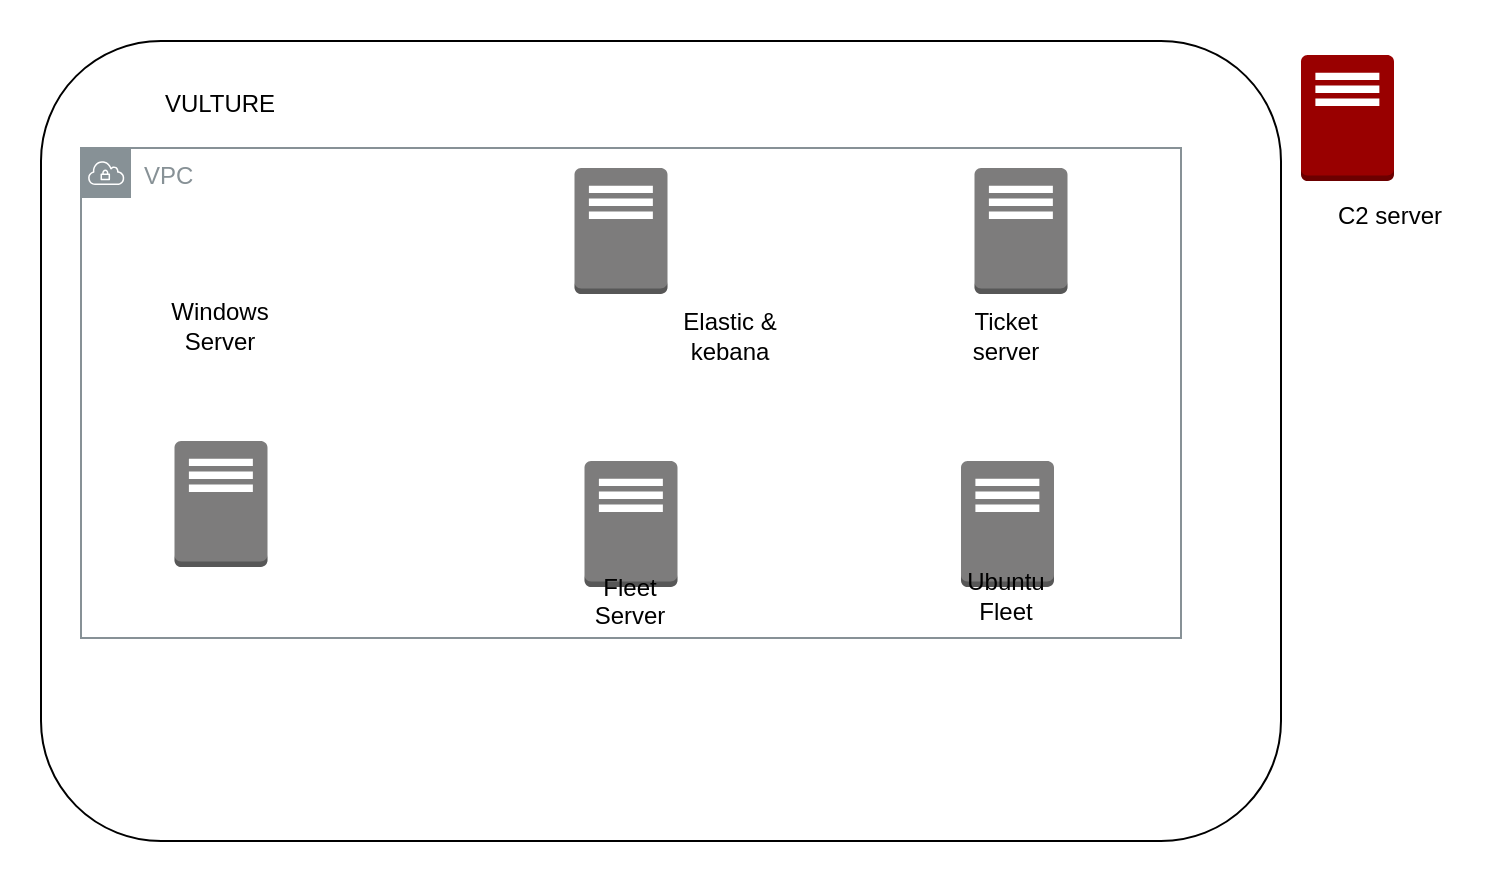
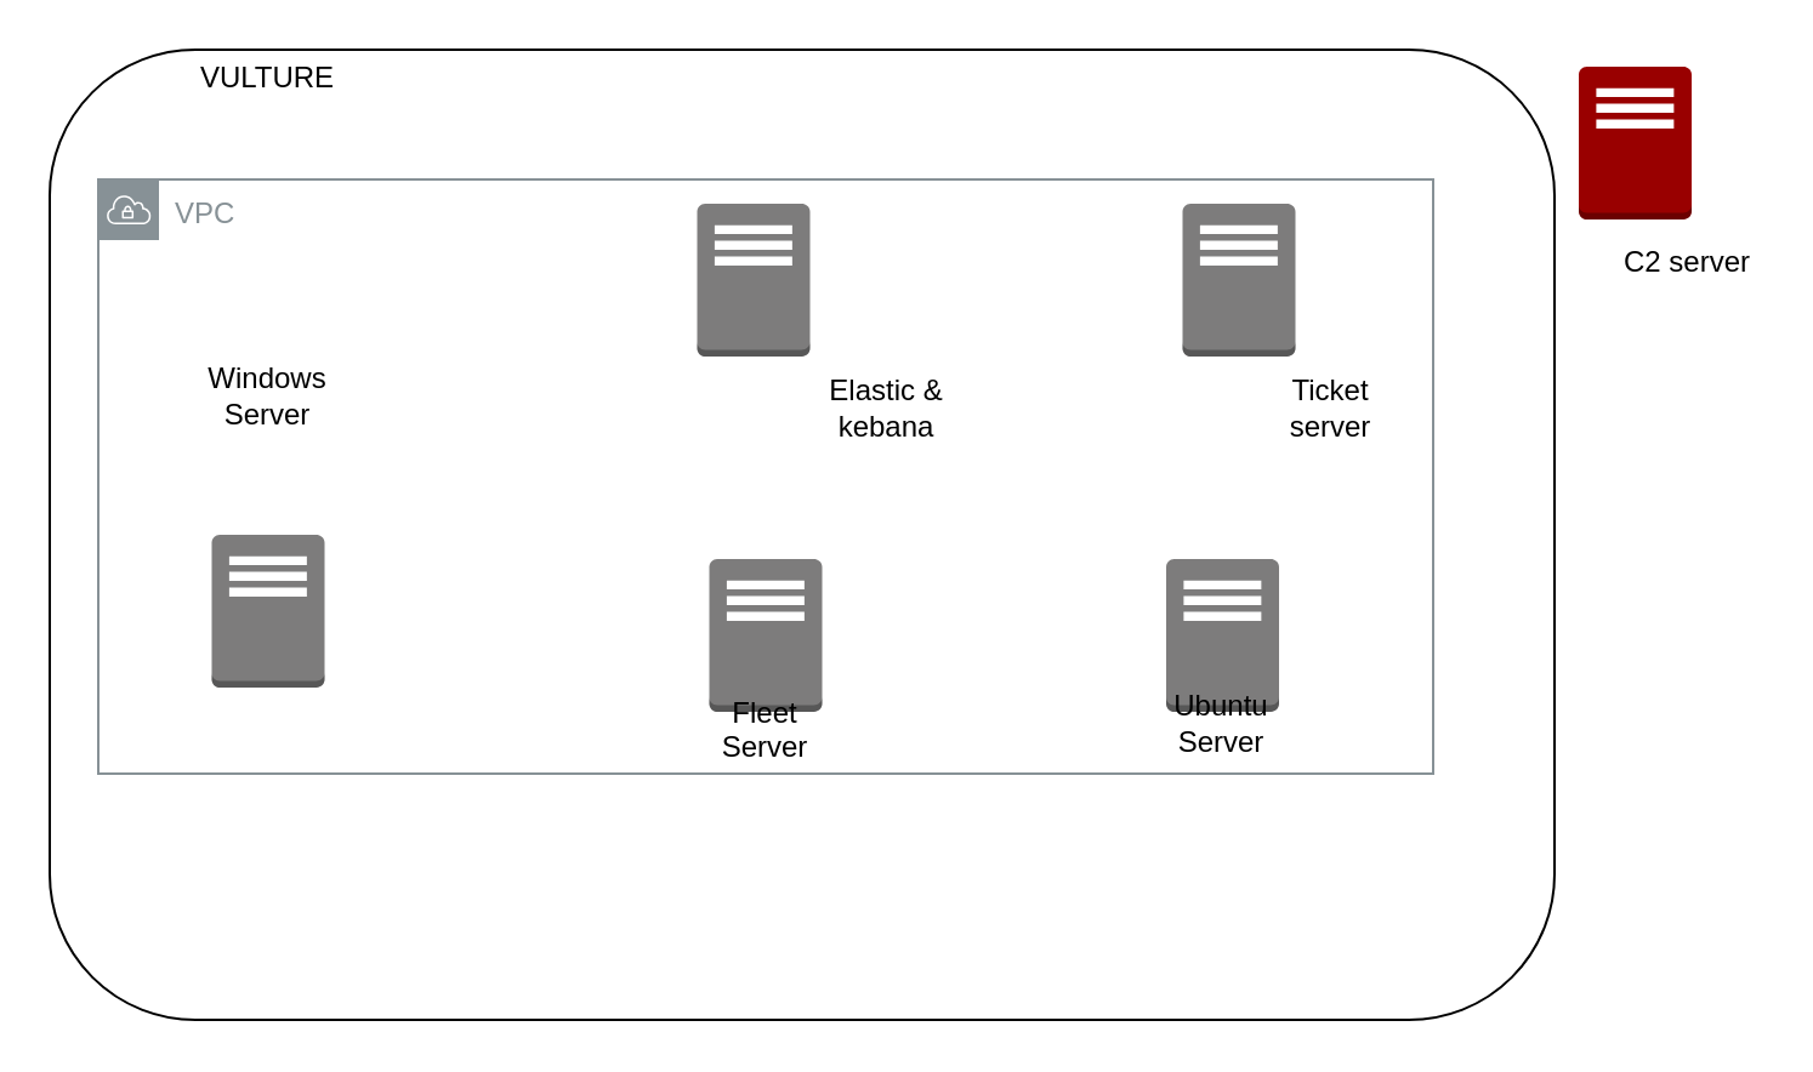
  <mxCell id="0" />
  <mxCell id="1" parent="0" />
  <mxCell id="2" value="" style="rounded=1;whiteSpace=wrap;html=1;" parent="1" vertex="1"><mxGeometry x="20" y="20" width="620" height="400" as="geometry" /></mxCell>
  <mxCell id="3" value="VPC" style="sketch=0;outlineConnect=0;gradientColor=none;html=1;whiteSpace=wrap;fontSize=12;fontStyle=0;shape=mxgraph.aws4.group;grIcon=mxgraph.aws4.group_vpc;strokeColor=#879196;fillColor=none;verticalAlign=top;align=left;spacingLeft=30;fontColor=#879196;dashed=0;" vertex="1" parent="1"><mxGeometry x="40" y="73.5" width="550" height="245" as="geometry" /></mxCell>
  <mxCell id="4" value="" style="outlineConnect=0;dashed=0;verticalLabelPosition=bottom;verticalAlign=top;align=center;html=1;shape=mxgraph.aws3.traditional_server;fillColor=#7D7C7C;gradientColor=none;" parent="1" vertex="1"><mxGeometry x="86.75" y="220" width="46.5" height="63" as="geometry" /></mxCell>
  <mxCell id="5" value="" style="outlineConnect=0;dashed=0;verticalLabelPosition=bottom;verticalAlign=top;align=center;html=1;shape=mxgraph.aws3.traditional_server;fillColor=#7D7C7C;gradientColor=none;" parent="1" vertex="1"><mxGeometry x="286.75" y="83.5" width="46.5" height="63" as="geometry" /></mxCell>
  <mxCell id="6" value="" style="outlineConnect=0;dashed=0;verticalLabelPosition=bottom;verticalAlign=top;align=center;html=1;shape=mxgraph.aws3.traditional_server;fillColor=#7D7C7C;gradientColor=none;" parent="1" vertex="1"><mxGeometry x="291.75" y="230" width="46.5" height="63" as="geometry" /></mxCell>
  <mxCell id="7" value="" style="outlineConnect=0;dashed=0;verticalLabelPosition=bottom;verticalAlign=top;align=center;html=1;shape=mxgraph.aws3.traditional_server;fillColor=#7D7C7C;gradientColor=none;" parent="1" vertex="1"><mxGeometry x="480" y="230" width="46.5" height="63" as="geometry" /></mxCell>
  <mxCell id="8" value="" style="outlineConnect=0;dashed=0;verticalLabelPosition=bottom;verticalAlign=top;align=center;html=1;shape=mxgraph.aws3.traditional_server;fillColor=#990000;gradientColor=none;" parent="1" vertex="1"><mxGeometry x="650" y="27" width="46.5" height="63" as="geometry" /></mxCell>
  <mxCell id="9" value="" style="outlineConnect=0;dashed=0;verticalLabelPosition=bottom;verticalAlign=top;align=center;html=1;shape=mxgraph.aws3.traditional_server;fillColor=#7D7C7C;gradientColor=none;" parent="1" vertex="1"><mxGeometry x="486.75" y="83.5" width="46.5" height="63" as="geometry" /></mxCell>
- <mxCell id="10" value="VULTURE&lt;div&gt;&lt;br&gt;&lt;/div&gt;" style="text;html=1;align=center;verticalAlign=middle;whiteSpace=wrap;rounded=0;" parent="1" vertex="1"><mxGeometry x="80" y="43.5" width="60" height="30" as="geometry" /></mxCell>
+ <mxCell id="10" value="VULTURE&lt;div&gt;&lt;br&gt;&lt;/div&gt;" style="text;html=1;align=center;verticalAlign=middle;whiteSpace=wrap;rounded=0;" parent="1" vertex="1"><mxGeometry x="80" y="23.5" width="60" height="30" as="geometry" /></mxCell>
  <mxCell id="11" value="Elastic &amp;amp; kebana" style="text;html=1;align=center;verticalAlign=middle;whiteSpace=wrap;rounded=0;" parent="1" vertex="1"><mxGeometry x="335" y="153" width="60" height="30" as="geometry" /></mxCell>
  <mxCell id="12" value="Windows Server" style="text;html=1;align=center;verticalAlign=middle;whiteSpace=wrap;rounded=0;" parent="1" vertex="1"><mxGeometry x="80" y="148" width="60" height="30" as="geometry" /></mxCell>
- <mxCell id="13" value="Ticket server" style="text;html=1;align=center;verticalAlign=middle;whiteSpace=wrap;rounded=0;" parent="1" vertex="1"><mxGeometry x="473.25" y="153" width="60" height="30" as="geometry" /></mxCell>
+ <mxCell id="13" value="Ticket server" style="text;html=1;align=center;verticalAlign=middle;whiteSpace=wrap;rounded=0;" parent="1" vertex="1"><mxGeometry x="518.25" y="153" width="60" height="30" as="geometry" /></mxCell>
  <mxCell id="14" value="C2 server&lt;div&gt;&lt;br&gt;&lt;/div&gt;" style="text;html=1;align=center;verticalAlign=middle;whiteSpace=wrap;rounded=0;" parent="1" vertex="1"><mxGeometry x="665" y="100" width="60" height="30" as="geometry" /></mxCell>
  <mxCell id="15" value="Fleet Server&lt;div&gt;&lt;br&gt;&lt;/div&gt;" style="text;html=1;align=center;verticalAlign=middle;whiteSpace=wrap;rounded=0;" vertex="1" parent="1"><mxGeometry x="285" y="293" width="60" height="30" as="geometry" /></mxCell>
- <mxCell id="16" value="Ubuntu Fleet" style="text;html=1;align=center;verticalAlign=middle;whiteSpace=wrap;rounded=0;" vertex="1" parent="1"><mxGeometry x="473.25" y="283" width="60" height="30" as="geometry" /></mxCell>
+ <mxCell id="16" value="Ubuntu Server" style="text;html=1;align=center;verticalAlign=middle;whiteSpace=wrap;rounded=0;" vertex="1" parent="1"><mxGeometry x="473.25" y="283" width="60" height="30" as="geometry" /></mxCell>
